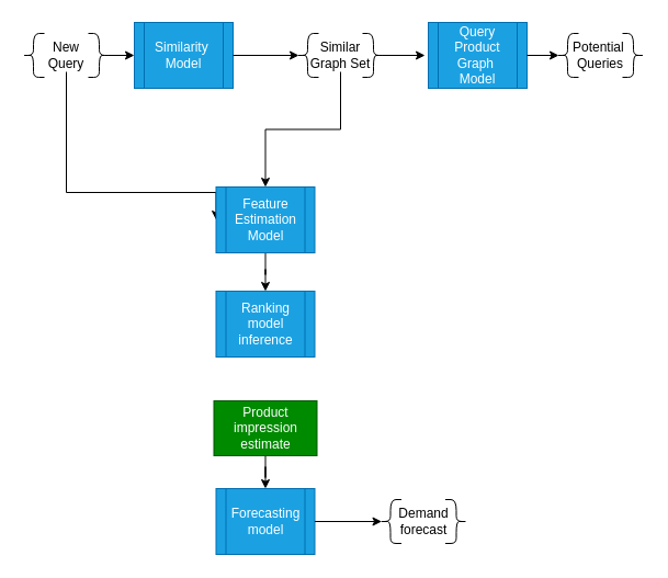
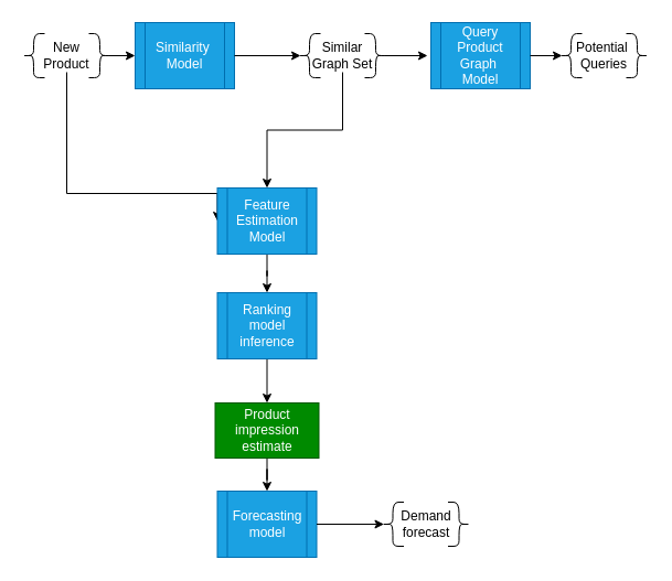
  <mxCell id="0" />
  <mxCell id="1" parent="0" />
  <mxCell id="2" style="edgeStyle=orthogonalEdgeStyle;rounded=0;orthogonalLoop=1;jettySize=auto;html=1;entryX=0;entryY=0.5;entryDx=0;entryDy=0;" edge="1" parent="1" source="3" target="18"><mxGeometry relative="1" as="geometry"><Array as="points"><mxPoint x="60" y="175" /></Array></mxGeometry></mxCell>
- <mxCell id="3" value="New&lt;div&gt;Query&lt;/div&gt;" style="text;html=1;align=center;verticalAlign=middle;whiteSpace=wrap;rounded=0;" vertex="1" parent="1"><mxGeometry x="30" y="35" width="60" height="30" as="geometry" /></mxCell>
+ <mxCell id="3" value="New&lt;div&gt;Product&lt;/div&gt;" style="text;html=1;align=center;verticalAlign=middle;whiteSpace=wrap;rounded=0;" vertex="1" parent="1"><mxGeometry x="30" y="35" width="60" height="30" as="geometry" /></mxCell>
  <mxCell id="4" value="" style="shape=curlyBracket;whiteSpace=wrap;html=1;rounded=1;labelPosition=left;verticalLabelPosition=middle;align=right;verticalAlign=middle;" vertex="1" parent="1"><mxGeometry x="20" y="30" width="20" height="40" as="geometry" /></mxCell>
  <mxCell id="5" style="edgeStyle=orthogonalEdgeStyle;rounded=0;orthogonalLoop=1;jettySize=auto;html=1;exitX=0.1;exitY=0.5;exitDx=0;exitDy=0;exitPerimeter=0;entryX=0;entryY=0.5;entryDx=0;entryDy=0;" edge="1" parent="1" source="6" target="7"><mxGeometry relative="1" as="geometry" /></mxCell>
  <mxCell id="6" value="" style="shape=curlyBracket;whiteSpace=wrap;html=1;rounded=1;flipH=1;labelPosition=right;verticalLabelPosition=middle;align=left;verticalAlign=middle;" vertex="1" parent="1"><mxGeometry x="80" y="30" width="20" height="40" as="geometry" /></mxCell>
  <mxCell id="7" value="Similarity&amp;nbsp;&lt;div&gt;Model&lt;/div&gt;" style="shape=process;whiteSpace=wrap;html=1;backgroundOutline=1;fillColor=#1ba1e2;fontColor=#ffffff;strokeColor=#006EAF;" vertex="1" parent="1"><mxGeometry x="122" y="20" width="90" height="60" as="geometry" /></mxCell>
  <mxCell id="8" style="edgeStyle=orthogonalEdgeStyle;rounded=0;orthogonalLoop=1;jettySize=auto;html=1;" edge="1" parent="1" source="9" target="18"><mxGeometry relative="1" as="geometry" /></mxCell>
  <mxCell id="9" value="Similar Graph Set" style="text;html=1;align=center;verticalAlign=middle;whiteSpace=wrap;rounded=0;" vertex="1" parent="1"><mxGeometry x="280" y="35" width="60" height="30" as="geometry" /></mxCell>
  <mxCell id="10" value="" style="shape=curlyBracket;whiteSpace=wrap;html=1;rounded=1;labelPosition=left;verticalLabelPosition=middle;align=right;verticalAlign=middle;" vertex="1" parent="1"><mxGeometry x="270" y="30" width="20" height="40" as="geometry" /></mxCell>
  <mxCell id="11" style="edgeStyle=orthogonalEdgeStyle;rounded=0;orthogonalLoop=1;jettySize=auto;html=1;exitX=0.1;exitY=0.5;exitDx=0;exitDy=0;exitPerimeter=0;" edge="1" parent="1" source="12"><mxGeometry relative="1" as="geometry"><mxPoint x="387" y="50" as="targetPoint" /></mxGeometry></mxCell>
  <mxCell id="12" value="" style="shape=curlyBracket;whiteSpace=wrap;html=1;rounded=1;flipH=1;labelPosition=right;verticalLabelPosition=middle;align=left;verticalAlign=middle;" vertex="1" parent="1"><mxGeometry x="330" y="30" width="20" height="40" as="geometry" /></mxCell>
  <mxCell id="13" value="&lt;div&gt;Query Product Graph&amp;nbsp;&lt;/div&gt;&lt;div&gt;Model&lt;/div&gt;" style="shape=process;whiteSpace=wrap;html=1;backgroundOutline=1;fillColor=#1ba1e2;fontColor=#ffffff;strokeColor=#006EAF;" vertex="1" parent="1"><mxGeometry x="390" y="20" width="90" height="60" as="geometry" /></mxCell>
  <mxCell id="14" value="Potential&amp;nbsp;&lt;div&gt;Queries&lt;/div&gt;" style="text;html=1;align=center;verticalAlign=middle;whiteSpace=wrap;rounded=0;" vertex="1" parent="1"><mxGeometry x="517" y="35" width="60" height="30" as="geometry" /></mxCell>
  <mxCell id="15" value="" style="shape=curlyBracket;whiteSpace=wrap;html=1;rounded=1;labelPosition=left;verticalLabelPosition=middle;align=right;verticalAlign=middle;" vertex="1" parent="1"><mxGeometry x="507" y="30" width="20" height="40" as="geometry" /></mxCell>
  <mxCell id="16" value="" style="shape=curlyBracket;whiteSpace=wrap;html=1;rounded=1;flipH=1;labelPosition=right;verticalLabelPosition=middle;align=left;verticalAlign=middle;" vertex="1" parent="1"><mxGeometry x="567" y="30" width="20" height="40" as="geometry" /></mxCell>
  <mxCell id="17" style="edgeStyle=orthogonalEdgeStyle;rounded=0;orthogonalLoop=1;jettySize=auto;html=1;entryX=0.5;entryY=0;entryDx=0;entryDy=0;" edge="1" parent="1" source="18" target="20"><mxGeometry relative="1" as="geometry" /></mxCell>
  <mxCell id="18" value="&lt;div&gt;&lt;span style=&quot;background-color: initial;&quot;&gt;Feature Estimation Model&lt;/span&gt;&lt;br&gt;&lt;/div&gt;" style="shape=process;whiteSpace=wrap;html=1;backgroundOutline=1;fillColor=#1ba1e2;fontColor=#ffffff;strokeColor=#006EAF;" vertex="1" parent="1"><mxGeometry x="196.5" y="170" width="90" height="60" as="geometry" /></mxCell>
+ <mxCell id="19" style="edgeStyle=orthogonalEdgeStyle;rounded=0;orthogonalLoop=1;jettySize=auto;html=1;entryX=0.5;entryY=0;entryDx=0;entryDy=0;" edge="1" parent="1" source="20" target="22"><mxGeometry relative="1" as="geometry" /></mxCell>
  <mxCell id="20" value="&lt;div&gt;&lt;span style=&quot;background-color: initial;&quot;&gt;Ranking model inference&lt;/span&gt;&lt;br&gt;&lt;/div&gt;" style="shape=process;whiteSpace=wrap;html=1;backgroundOutline=1;fillColor=#1ba1e2;fontColor=#ffffff;strokeColor=#006EAF;" vertex="1" parent="1"><mxGeometry x="196.5" y="265" width="90" height="60" as="geometry" /></mxCell>
  <mxCell id="21" style="edgeStyle=orthogonalEdgeStyle;rounded=0;orthogonalLoop=1;jettySize=auto;html=1;entryX=0.5;entryY=0;entryDx=0;entryDy=0;" edge="1" parent="1" source="22" target="23"><mxGeometry relative="1" as="geometry" /></mxCell>
  <mxCell id="22" value="Product impression estimate" style="rounded=0;whiteSpace=wrap;html=1;fillColor=#008a00;fontColor=#ffffff;strokeColor=#005700;" vertex="1" parent="1"><mxGeometry x="194.5" y="365" width="94" height="50" as="geometry" /></mxCell>
  <mxCell id="23" value="Forecasting model" style="shape=process;whiteSpace=wrap;html=1;backgroundOutline=1;fillColor=#1ba1e2;fontColor=#ffffff;strokeColor=#006EAF;" vertex="1" parent="1"><mxGeometry x="196.5" y="445" width="90" height="60" as="geometry" /></mxCell>
  <mxCell id="24" style="edgeStyle=orthogonalEdgeStyle;rounded=0;orthogonalLoop=1;jettySize=auto;html=1;entryX=0.1;entryY=0.5;entryDx=0;entryDy=0;entryPerimeter=0;" edge="1" parent="1" source="7" target="10"><mxGeometry relative="1" as="geometry" /></mxCell>
  <mxCell id="25" style="edgeStyle=orthogonalEdgeStyle;rounded=0;orthogonalLoop=1;jettySize=auto;html=1;exitX=1;exitY=0.5;exitDx=0;exitDy=0;entryX=0.1;entryY=0.5;entryDx=0;entryDy=0;entryPerimeter=0;" edge="1" parent="1" source="13" target="15"><mxGeometry relative="1" as="geometry" /></mxCell>
  <mxCell id="26" value="Demand forecast" style="text;html=1;align=center;verticalAlign=middle;whiteSpace=wrap;rounded=0;" vertex="1" parent="1"><mxGeometry x="355.5" y="460" width="60" height="30" as="geometry" /></mxCell>
  <mxCell id="27" value="" style="shape=curlyBracket;whiteSpace=wrap;html=1;rounded=1;labelPosition=left;verticalLabelPosition=middle;align=right;verticalAlign=middle;" vertex="1" parent="1"><mxGeometry x="345.5" y="455" width="20" height="40" as="geometry" /></mxCell>
  <mxCell id="28" value="" style="shape=curlyBracket;whiteSpace=wrap;html=1;rounded=1;flipH=1;labelPosition=right;verticalLabelPosition=middle;align=left;verticalAlign=middle;" vertex="1" parent="1"><mxGeometry x="405.5" y="455" width="20" height="40" as="geometry" /></mxCell>
  <mxCell id="29" style="edgeStyle=orthogonalEdgeStyle;rounded=0;orthogonalLoop=1;jettySize=auto;html=1;entryX=0.1;entryY=0.5;entryDx=0;entryDy=0;entryPerimeter=0;" edge="1" parent="1" source="23" target="27"><mxGeometry relative="1" as="geometry" /></mxCell>
